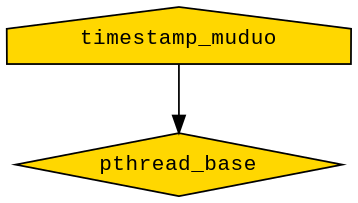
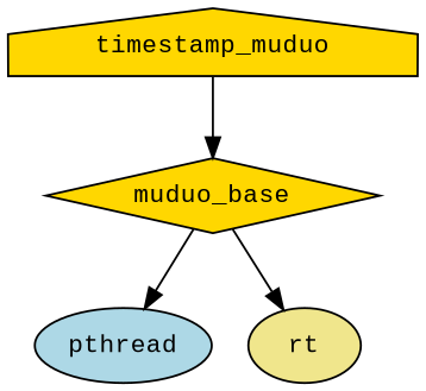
  digraph {
    fontname="Liberation Mono"
    node [fillcolor=gold fontname="Liberation Mono" fontsize=12 shape=ellipse style=filled]
    edge [fontname="Liberation Mono"]
-   n1 [label=pthread_base shape=diamond]
+   n1 [label=muduo_base shape=diamond]
+   n2 [fillcolor=lightblue label=pthread]
+   n3 [fillcolor=khaki label=rt]
    n4 [label=timestamp_muduo shape=house]
+   n1 -> n2
+   n1 -> n3
    n4 -> n1
  }
